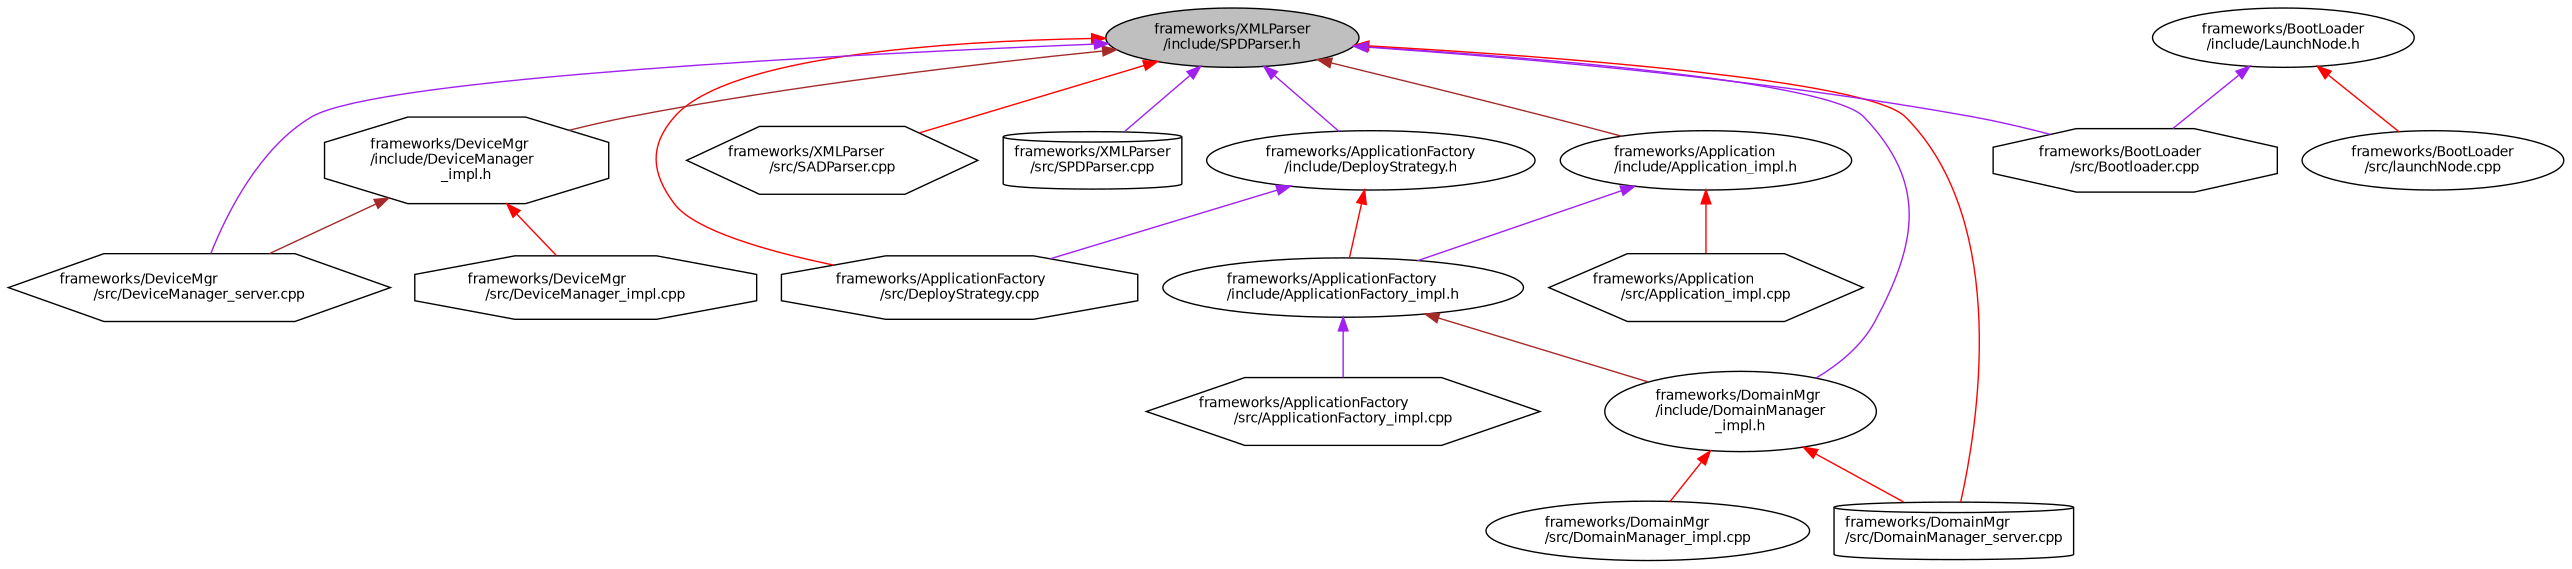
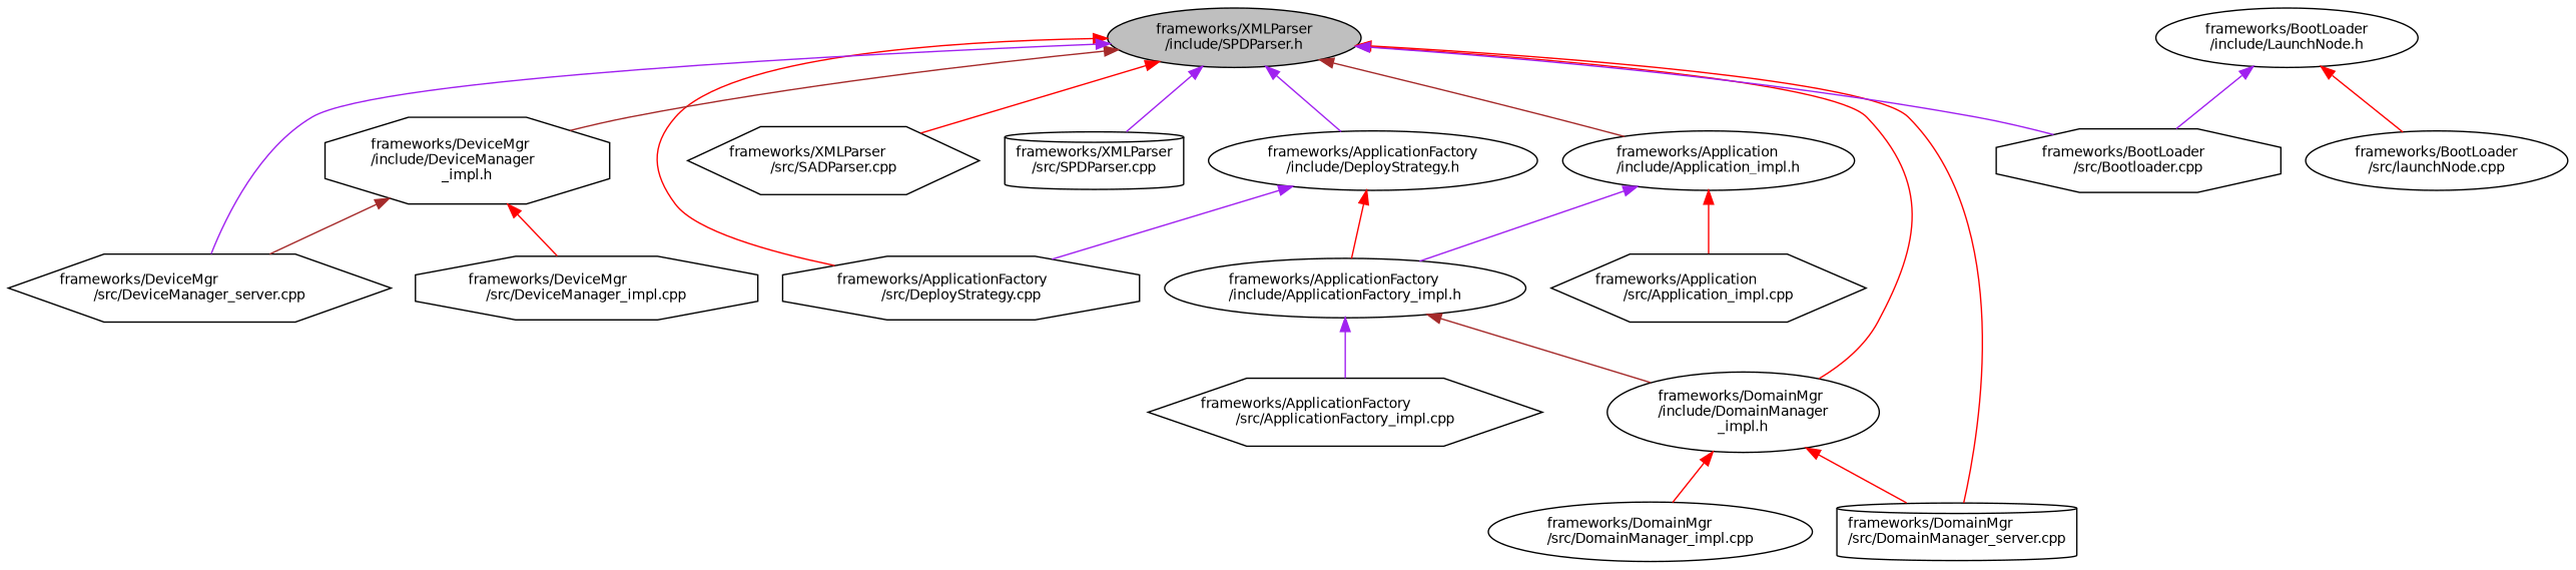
  digraph {
    node [color=black fillcolor=white fontname=Helvetica fontsize=10 shape=ellipse style=filled]
    edge [color=red dir=back fontname=Helvetica fontsize=10 labelfontname=Helvetica labelfontsize=10 style=solid]
    n1 [fillcolor=grey75 fontcolor=black height=0.2 label="frameworks/XMLParser\l/include/SPDParser.h" width=0.4]
    n2 [height=0.2 label="frameworks/Application\l/include/Application_impl.h" width=0.4]
    n3 [height=0.2 label="frameworks/DomainMgr\l/include/DomainManager\l_impl.h" width=0.4]
    n4 [height=0.2 label="frameworks/DomainMgr\l/src/DomainManager_server.cpp" shape=cylinder width=0.4]
    n5 [height=0.2 label="frameworks/ApplicationFactory\l/include/DeployStrategy.h" width=0.4]
    n6 [height=0.2 label="frameworks/ApplicationFactory\l/src/DeployStrategy.cpp" shape=octagon width=0.4]
    n7 [height=0.2 label="frameworks/BootLoader\l/src/Bootloader.cpp" shape=octagon width=0.4]
    n8 [height=0.2 label="frameworks/DeviceMgr\l/include/DeviceManager\l_impl.h" shape=octagon width=0.4]
    n9 [height=0.2 label="frameworks/XMLParser\l/src/SADParser.cpp" shape=hexagon width=0.4]
    n10 [height=0.2 label="frameworks/XMLParser\l/src/SPDParser.cpp" shape=cylinder width=0.4]
    n11 [height=0.2 label="frameworks/DeviceMgr\l/src/DeviceManager_server.cpp" shape=hexagon width=0.4]
    n12 [height=0.2 label="frameworks/Application\l/src/Application_impl.cpp" shape=hexagon width=0.4]
    n13 [height=0.2 label="frameworks/ApplicationFactory\l/include/ApplicationFactory_impl.h" width=0.4]
    n14 [height=0.2 label="frameworks/DomainMgr\l/src/DomainManager_impl.cpp" width=0.4]
    n15 [height=0.2 label="frameworks/BootLoader\l/include/LaunchNode.h" width=0.4]
    n16 [height=0.2 label="frameworks/BootLoader\l/src/launchNode.cpp" width=0.4]
    n17 [height=0.2 label="frameworks/DeviceMgr\l/src/DeviceManager_impl.cpp" shape=octagon width=0.4]
    n18 [height=0.2 label="frameworks/ApplicationFactory\l/src/ApplicationFactory_impl.cpp" shape=hexagon width=0.4]
    n1 -> n2 [color=brown]
-   n1 -> n3 [color=purple]
+   n1 -> n3
    n1 -> n4
    n1 -> n5 [color=purple]
    n1 -> n6
    n1 -> n7 [color=purple]
    n1 -> n8 [color=brown]
    n1 -> n9
    n1 -> n10 [color=purple]
    n1 -> n11 [color=purple]
    n2 -> n12
    n2 -> n13 [color=purple]
    n3 -> n4
    n3 -> n14
    n5 -> n6 [color=purple]
    n5 -> n13
    n8 -> n11 [color=brown]
    n8 -> n17
    n13 -> n3 [color=brown]
    n13 -> n18 [color=purple]
    n15 -> n7 [color=purple]
    n15 -> n16
  }
